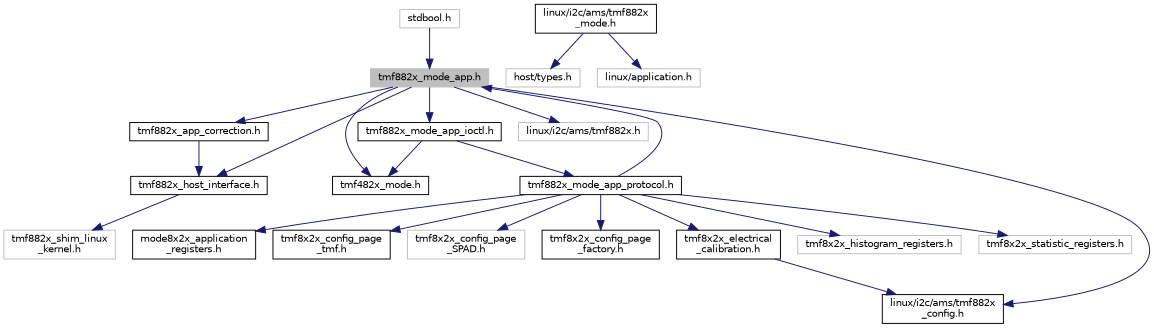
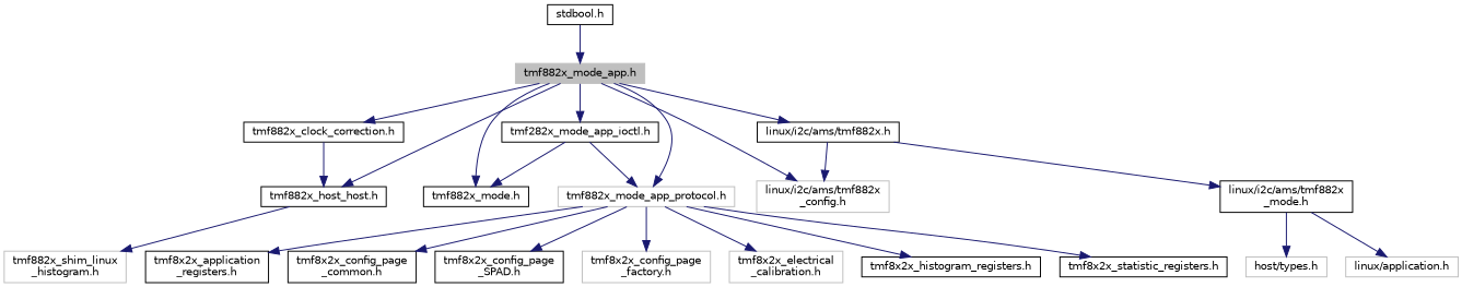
  digraph {
    node [color=black fillcolor=white fontname=Helvetica fontsize=10 shape=record style=filled]
    edge [color=midnightblue fontname=Helvetica fontsize=10 labelfontname=Helvetica labelfontsize=10 style=solid]
    n1 [color=grey75 fillcolor=grey75 fontcolor=black height=0.2 label="tmf882x_mode_app.h" width=0.4]
-   n2 [height=0.2 label="tmf882x_app_correction.h" width=0.4]
-   n3 [height=0.2 label="tmf882x_host_interface.h" width=0.4]
-   n4 [height=0.2 label="tmf482x_mode.h" width=0.4]
-   n5 [height=0.2 label="tmf882x_mode_app_ioctl.h" width=0.4]
-   n6 [height=0.2 label="tmf882x_mode_app_protocol.h" width=0.4]
-   n7 [color=grey75 height=0.2 label="linux/i2c/ams/tmf882x.h" width=0.4]
-   n8 [height=0.2 label="linux/i2c/ams/tmf882x\l_config.h" width=0.4]
-   n9 [color=grey75 height=0.2 label="tmf882x_shim_linux\l_kernel.h" width=0.4]
-   n10 [height=0.2 label="mode8x2x_application\l_registers.h" width=0.4]
-   n11 [height=0.2 label="tmf8x2x_config_page\l_tmf.h" width=0.4]
-   n12 [color=grey75 height=0.2 label="tmf8x2x_config_page\l_SPAD.h" width=0.4]
-   n13 [height=0.2 label="tmf8x2x_config_page\l_factory.h" width=0.4]
-   n14 [height=0.2 label="tmf8x2x_electrical\l_calibration.h" width=0.4]
-   n15 [color=grey75 height=0.2 label="tmf8x2x_histogram_registers.h" width=0.4]
-   n16 [color=grey75 height=0.2 label="tmf8x2x_statistic_registers.h" width=0.4]
+   n2 [height=0.2 label="tmf882x_clock_correction.h" width=0.4]
+   n3 [height=0.2 label="tmf882x_host_host.h" width=0.4]
+   n4 [height=0.2 label="tmf882x_mode.h" width=0.4]
+   n5 [height=0.2 label="tmf282x_mode_app_ioctl.h" width=0.4]
+   n6 [color=grey75 height=0.2 label="tmf882x_mode_app_protocol.h" width=0.4]
+   n7 [height=0.2 label="linux/i2c/ams/tmf882x.h" width=0.4]
+   n8 [color=grey75 height=0.2 label="linux/i2c/ams/tmf882x\l_config.h" width=0.4]
+   n9 [color=grey75 height=0.2 label="tmf882x_shim_linux\l_histogram.h" width=0.4]
+   n10 [height=0.2 label="tmf8x2x_application\l_registers.h" width=0.4]
+   n11 [height=0.2 label="tmf8x2x_config_page\l_common.h" width=0.4]
+   n12 [height=0.2 label="tmf8x2x_config_page\l_SPAD.h" width=0.4]
+   n13 [color=grey75 height=0.2 label="tmf8x2x_config_page\l_factory.h" width=0.4]
+   n14 [color=grey75 height=0.2 label="tmf8x2x_electrical\l_calibration.h" width=0.4]
+   n15 [height=0.2 label="tmf8x2x_histogram_registers.h" width=0.4]
+   n16 [height=0.2 label="tmf8x2x_statistic_registers.h" width=0.4]
    n17 [height=0.2 label="linux/i2c/ams/tmf882x\l_mode.h" width=0.4]
-   n18 [color=grey75 height=0.2 label="stdbool.h" width=0.4]
+   n18 [height=0.2 label="stdbool.h" width=0.4]
    n19 [color=grey75 height=0.2 label="host/types.h" width=0.4]
    n20 [color=grey75 height=0.2 label="linux/application.h" width=0.4]
    n1 -> n2
    n1 -> n3
    n1 -> n4
    n1 -> n5
-   n6 -> n1
+   n1 -> n6
    n1 -> n7
    n1 -> n8
    n2 -> n3
    n3 -> n9
    n5 -> n4
    n5 -> n6
    n6 -> n10
    n6 -> n11
    n6 -> n12
    n6 -> n13
    n6 -> n14
    n6 -> n15
    n6 -> n16
-   n14 -> n8
+   n7 -> n8
+   n7 -> n17
    n17 -> n19
    n17 -> n20
    n18 -> n1
  }
